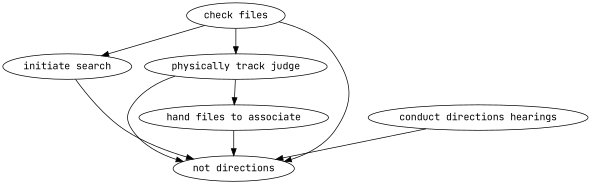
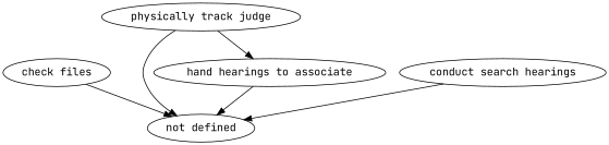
  strict digraph {
    fontname="JetBrains Mono"
    node [fontname="JetBrains Mono"]
    edge [attrs="{'type': 'actor performer', 'label': 'actor performer'}" fontname="JetBrains Mono"]
    "check files" [attrs="{'type': 'Activity', 'label': 'check files'}"]
-   "initiate search" [attrs="{'type': 'Activity', 'label': 'initiate search'}"]
    n3 [attrs="{'type': 'Activity', 'label': 'physically track files'}" label="physically track judge"]
-   "not defined" [attrs="{'type': 'Actor', 'label': 'not defined'}" label="not directions"]
-   "hand files to associate" [attrs="{'type': 'Activity', 'label': 'hand files to associate'}"]
-   "conduct directions hearings" [attrs="{'type': 'Activity', 'label': 'conduct directions hearings'}"]
-   "check files" -> "initiate search" [attrs="{'type': 'flow', 'label': 'flow'}"]
-   "check files" -> n3 [attrs="{'type': 'flow', 'label': 'flow'}"]
+   "not defined" [attrs="{'type': 'Actor', 'label': 'not defined'}"]
+   "hand files to associate" [attrs="{'type': 'Activity', 'label': 'hand files to associate'}" label="hand hearings to associate"]
+   "conduct directions hearings" [attrs="{'type': 'Activity', 'label': 'conduct directions hearings'}" label="conduct search hearings"]
    "check files" -> "not defined"
-   "initiate search" -> "not defined"
    n3 -> "not defined"
    n3 -> "hand files to associate" [attrs="{'type': 'flow', 'label': 'flow'}"]
    "hand files to associate" -> "not defined"
    "conduct directions hearings" -> "not defined"
  }
